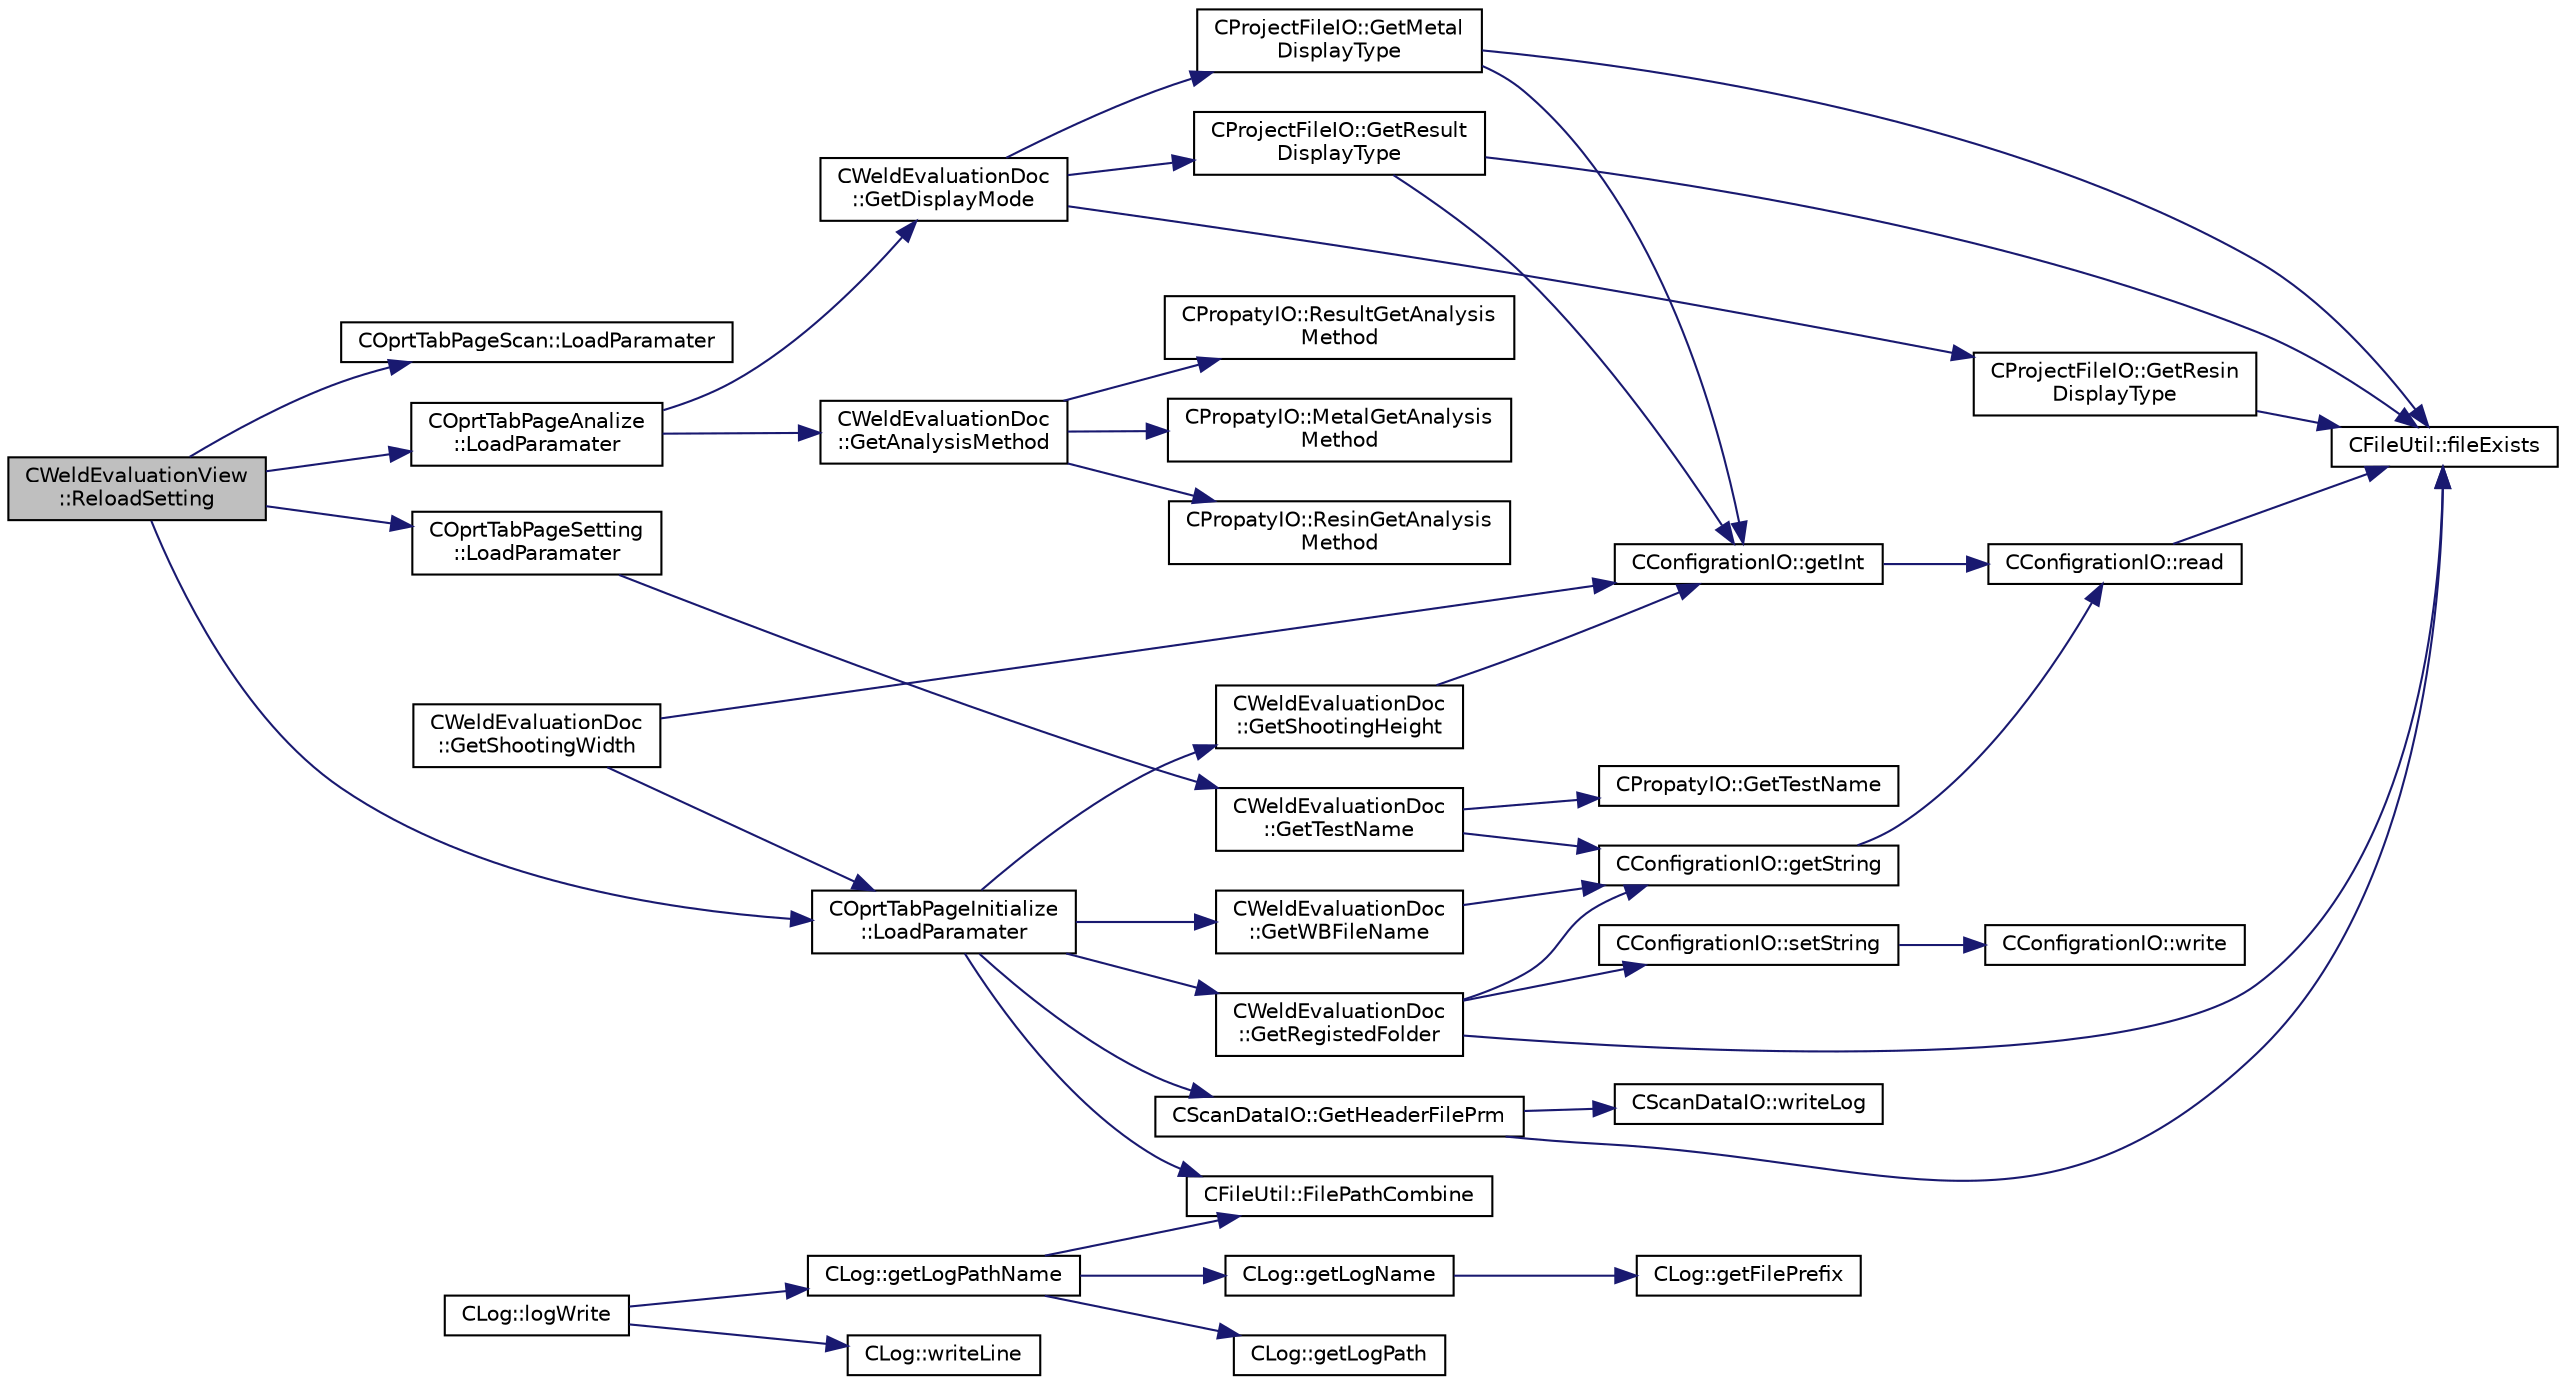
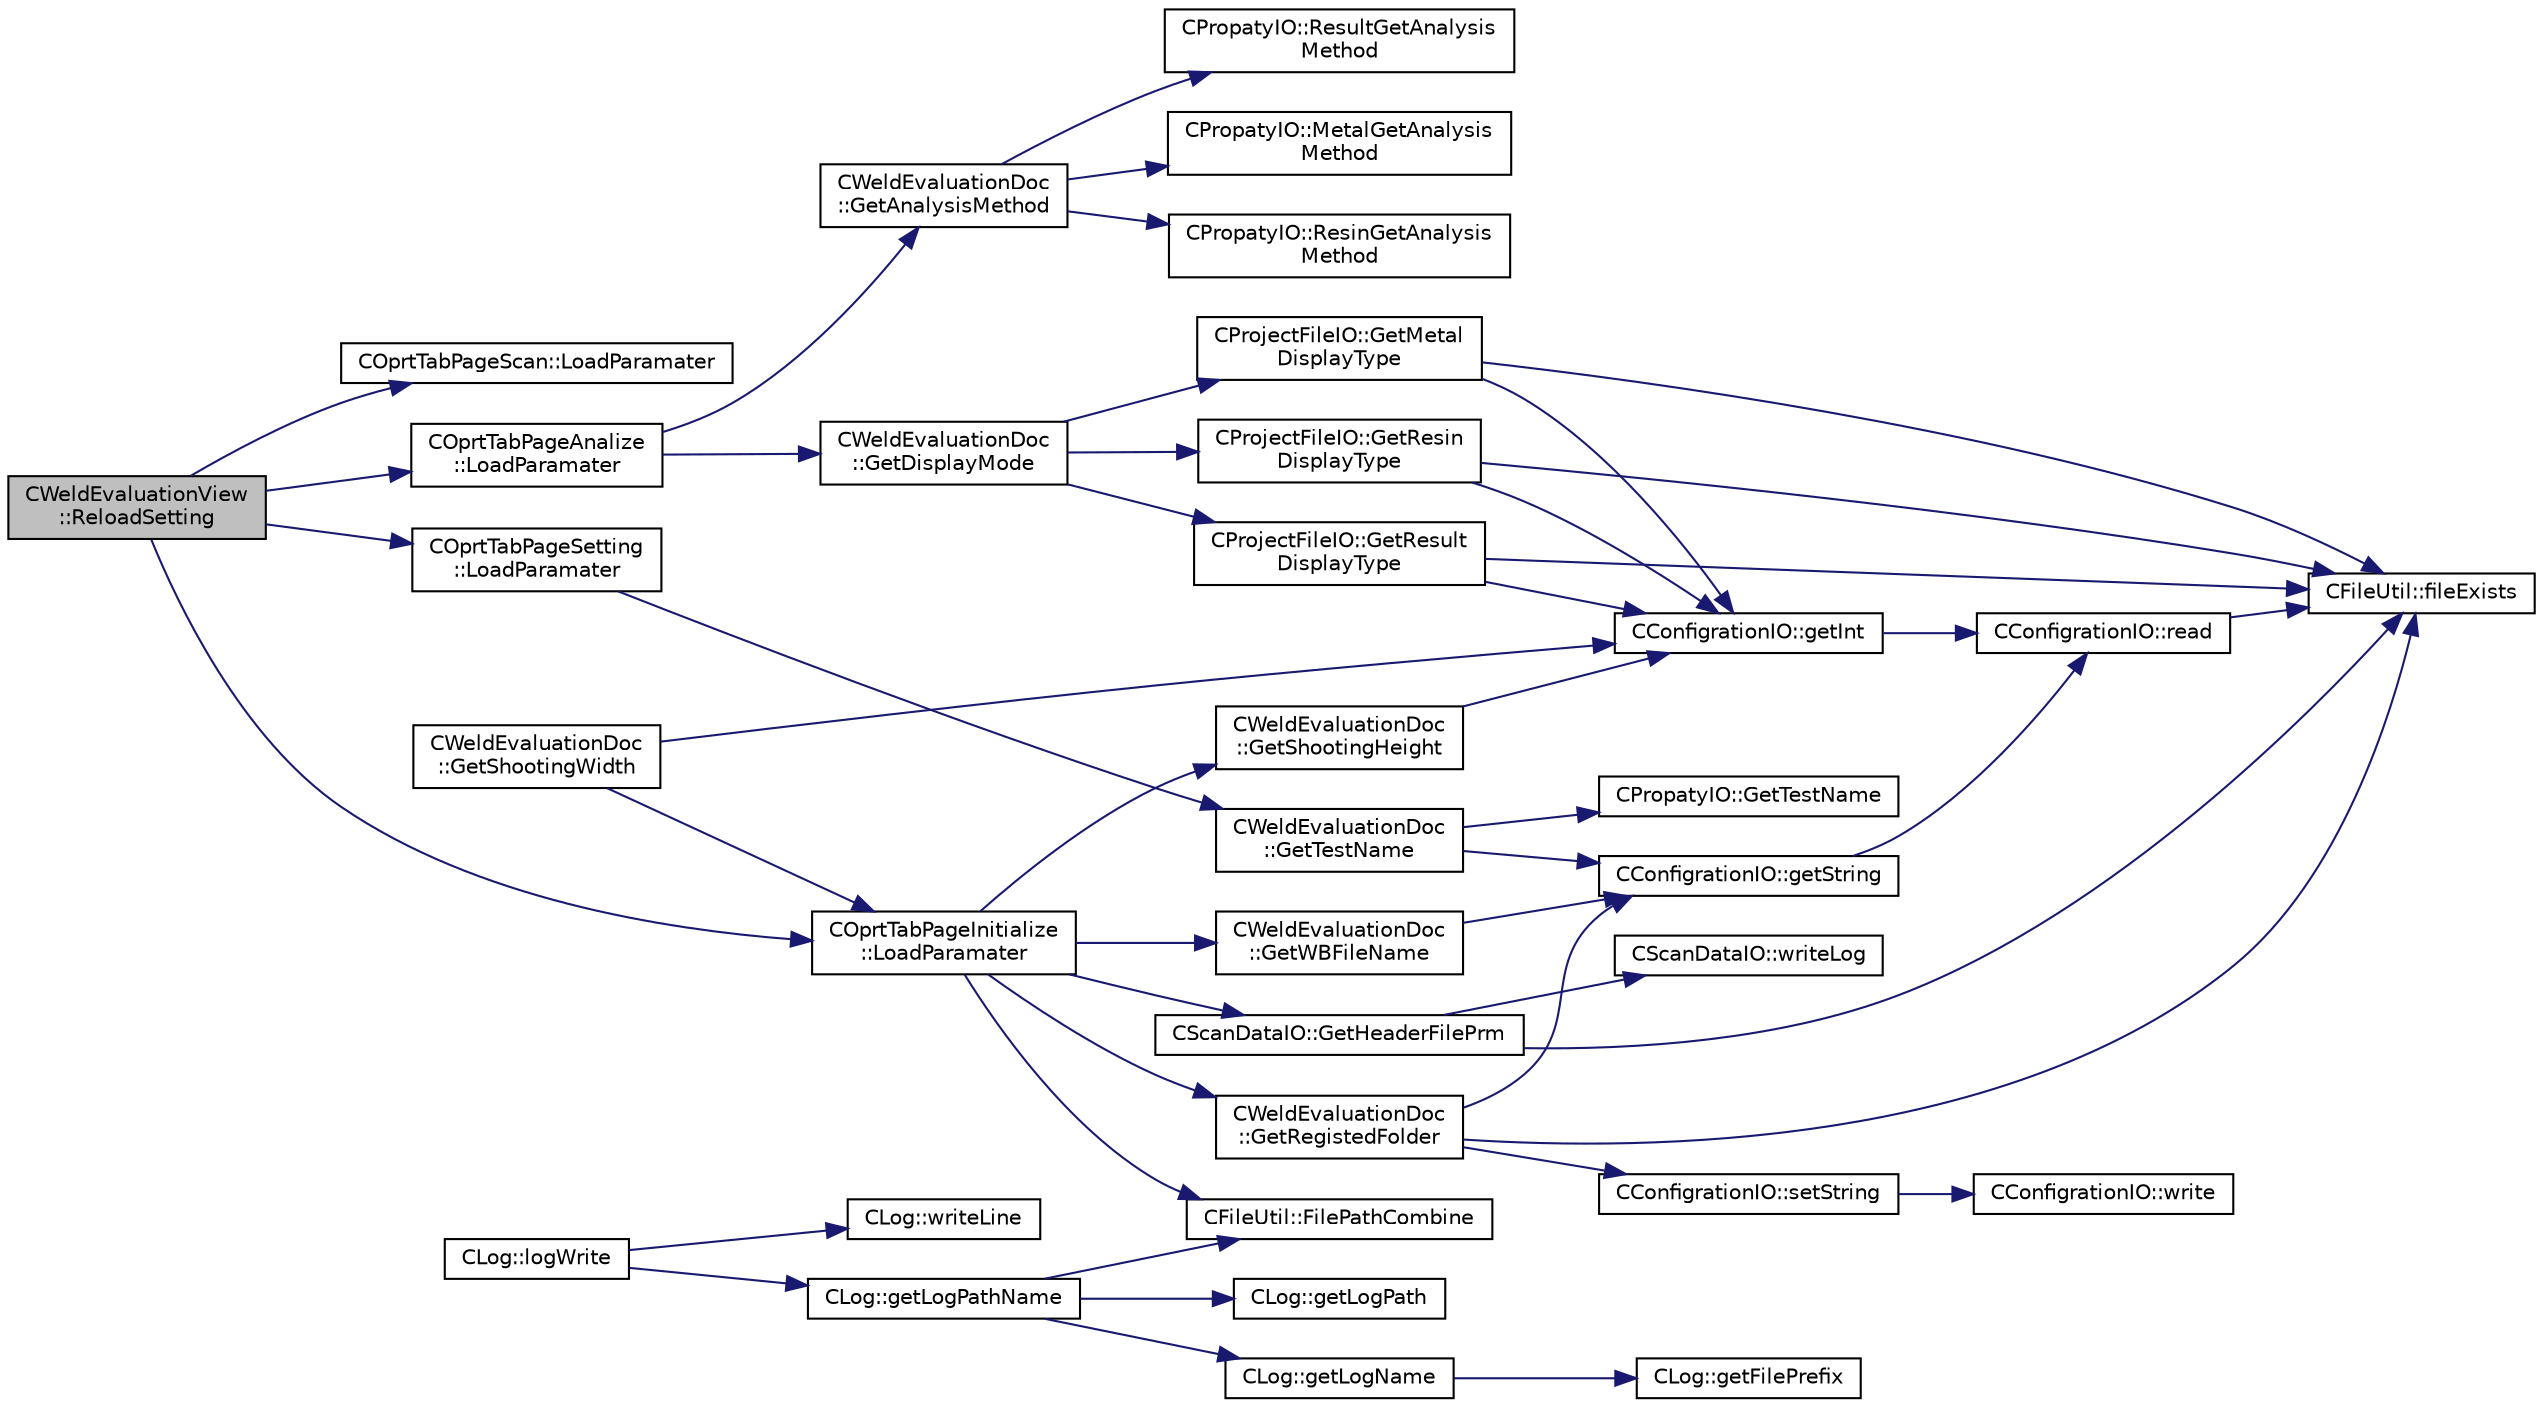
  digraph {
    rankdir=LR
    node [color=black fillcolor=white fontname=Helvetica fontsize=10 shape=record style=filled]
    edge [color=midnightblue fontname=Helvetica fontsize=10 labelfontname=Helvetica labelfontsize=10 style=solid]
    n1 [fillcolor=grey75 fontcolor=black height=0.2 label="CWeldEvaluationView\l::ReloadSetting" width=0.4]
    n2 [height=0.2 label="COprtTabPageAnalize\l::LoadParamater" width=0.4]
    n3 [height=0.2 label="COprtTabPageInitialize\l::LoadParamater" width=0.4]
    n4 [height=0.2 label="COprtTabPageScan::LoadParamater" width=0.4]
    n5 [height=0.2 label="COprtTabPageSetting\l::LoadParamater" width=0.4]
    n6 [height=0.2 label="CWeldEvaluationDoc\l::GetAnalysisMethod" width=0.4]
    n7 [height=0.2 label="CWeldEvaluationDoc\l::GetDisplayMode" width=0.4]
    n8 [height=0.2 label="CFileUtil::FilePathCombine" width=0.4]
    n9 [height=0.2 label="CScanDataIO::GetHeaderFilePrm" width=0.4]
    n10 [height=0.2 label="CWeldEvaluationDoc\l::GetRegistedFolder" width=0.4]
    n11 [height=0.2 label="CWeldEvaluationDoc\l::GetShootingHeight" width=0.4]
    n12 [height=0.2 label="CWeldEvaluationDoc\l::GetWBFileName" width=0.4]
    n13 [height=0.2 label="CWeldEvaluationDoc\l::GetTestName" width=0.4]
    n14 [height=0.2 label="CPropatyIO::MetalGetAnalysis\lMethod" width=0.4]
    n15 [height=0.2 label="CPropatyIO::ResinGetAnalysis\lMethod" width=0.4]
    n16 [height=0.2 label="CPropatyIO::ResultGetAnalysis\lMethod" width=0.4]
    n17 [height=0.2 label="CProjectFileIO::GetMetal\lDisplayType" width=0.4]
    n18 [height=0.2 label="CProjectFileIO::GetResin\lDisplayType" width=0.4]
    n19 [height=0.2 label="CProjectFileIO::GetResult\lDisplayType" width=0.4]
    n20 [height=0.2 label="CFileUtil::fileExists" width=0.4]
    n21 [height=0.2 label="CConfigrationIO::getInt" width=0.4]
    n22 [height=0.2 label="CConfigrationIO::read" width=0.4]
    n23 [height=0.2 label="CScanDataIO::writeLog" width=0.4]
    n24 [height=0.2 label="CConfigrationIO::getString" width=0.4]
    n25 [height=0.2 label="CConfigrationIO::setString" width=0.4]
    n26 [height=0.2 label="CWeldEvaluationDoc\l::GetShootingWidth" width=0.4]
    n27 [height=0.2 label="CLog::logWrite" width=0.4]
    n28 [height=0.2 label="CLog::getLogPathName" width=0.4]
    n29 [height=0.2 label="CLog::writeLine" width=0.4]
    n30 [height=0.2 label="CLog::getLogName" width=0.4]
    n31 [height=0.2 label="CLog::getLogPath" width=0.4]
    n32 [height=0.2 label="CLog::getFilePrefix" width=0.4]
    n33 [height=0.2 label="CConfigrationIO::write" width=0.4]
    n34 [height=0.2 label="CPropatyIO::GetTestName" width=0.4]
    n1 -> n2
    n1 -> n3
    n1 -> n4
    n1 -> n5
    n2 -> n6
    n2 -> n7
    n3 -> n8
    n3 -> n9
    n3 -> n10
    n3 -> n11
    n3 -> n12
    n5 -> n13
    n6 -> n14
    n6 -> n15
    n6 -> n16
    n7 -> n17
    n7 -> n18
    n7 -> n19
    n9 -> n20
    n9 -> n23
    n10 -> n20
    n10 -> n24
    n10 -> n25
    n11 -> n21
    n12 -> n24
    n13 -> n24
    n13 -> n34
    n17 -> n20
    n17 -> n21
    n18 -> n20
+   n18 -> n21
    n19 -> n20
    n19 -> n21
    n21 -> n22
    n22 -> n20
    n24 -> n22
    n25 -> n33
    n26 -> n3
    n26 -> n21
    n27 -> n28
    n27 -> n29
    n28 -> n8
    n28 -> n30
    n28 -> n31
    n30 -> n32
  }
